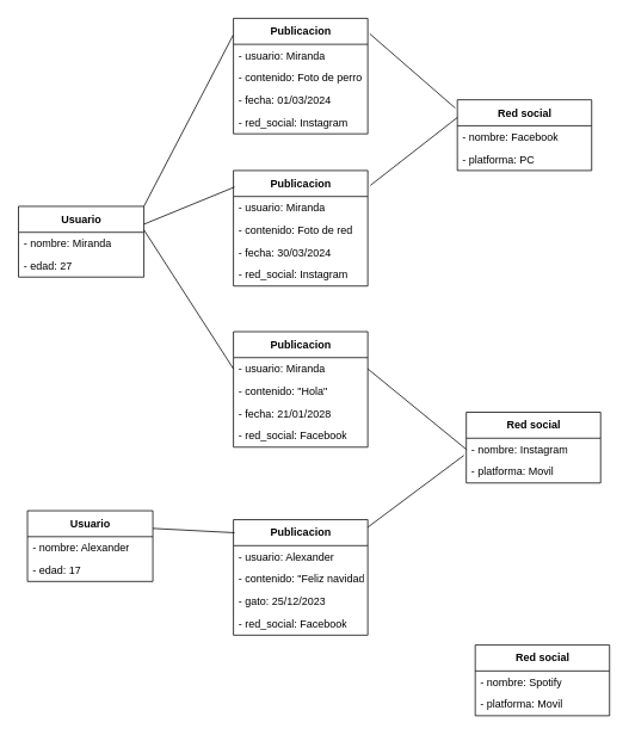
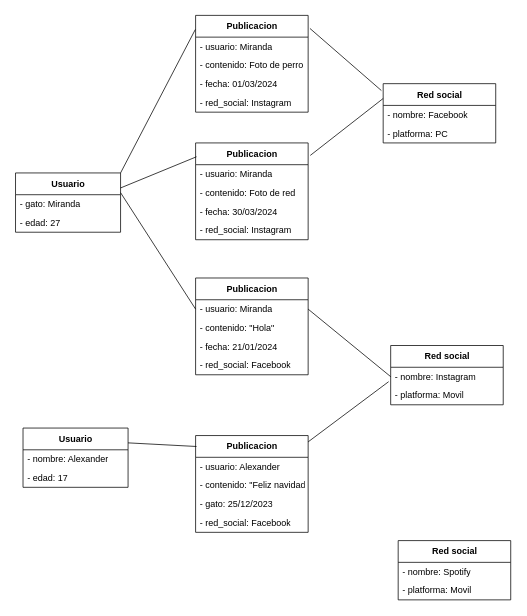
  <mxCell id="0" />
  <mxCell id="1" parent="0" />
  <mxCell id="2" value="Usuario" style="swimlane;fontStyle=1;align=center;verticalAlign=middle;childLayout=stackLayout;horizontal=1;startSize=29;horizontalStack=0;resizeParent=1;resizeParentMax=0;resizeLast=0;collapsible=0;marginBottom=0;html=1;fillColor=#FFFFFF;fontColor=#000000;strokeColor=#000000;" parent="1" vertex="1"><mxGeometry x="20" y="230" width="140" height="79" as="geometry" /></mxCell>
- <mxCell id="3" value="- nombre: Miranda" style="text;html=1;strokeColor=none;fillColor=none;align=left;verticalAlign=middle;spacingLeft=4;spacingRight=4;overflow=hidden;rotatable=0;points=[[0,0.5],[1,0.5]];portConstraint=eastwest;fontColor=#000000;" parent="2" vertex="1"><mxGeometry y="29" width="140" height="25" as="geometry" /></mxCell>
+ <mxCell id="3" value="- gato: Miranda" style="text;html=1;strokeColor=none;fillColor=none;align=left;verticalAlign=middle;spacingLeft=4;spacingRight=4;overflow=hidden;rotatable=0;points=[[0,0.5],[1,0.5]];portConstraint=eastwest;fontColor=#000000;" parent="2" vertex="1"><mxGeometry y="29" width="140" height="25" as="geometry" /></mxCell>
  <mxCell id="4" value="- edad: 27" style="text;html=1;strokeColor=none;fillColor=none;align=left;verticalAlign=middle;spacingLeft=4;spacingRight=4;overflow=hidden;rotatable=0;points=[[0,0.5],[1,0.5]];portConstraint=eastwest;fontColor=#000000;" parent="2" vertex="1"><mxGeometry y="54" width="140" height="25" as="geometry" /></mxCell>
  <mxCell id="5" value="Usuario" style="swimlane;fontStyle=1;align=center;verticalAlign=middle;childLayout=stackLayout;horizontal=1;startSize=29;horizontalStack=0;resizeParent=1;resizeParentMax=0;resizeLast=0;collapsible=0;marginBottom=0;html=1;fillColor=#FFFFFF;fontColor=#000000;strokeColor=#000000;" parent="1" vertex="1"><mxGeometry x="30" y="570" width="140" height="79" as="geometry" /></mxCell>
  <mxCell id="6" value="- nombre: Alexander" style="text;html=1;strokeColor=none;fillColor=none;align=left;verticalAlign=middle;spacingLeft=4;spacingRight=4;overflow=hidden;rotatable=0;points=[[0,0.5],[1,0.5]];portConstraint=eastwest;fontColor=#000000;" parent="5" vertex="1"><mxGeometry y="29" width="140" height="25" as="geometry" /></mxCell>
  <mxCell id="7" value="- edad: 17" style="text;html=1;strokeColor=none;fillColor=none;align=left;verticalAlign=middle;spacingLeft=4;spacingRight=4;overflow=hidden;rotatable=0;points=[[0,0.5],[1,0.5]];portConstraint=eastwest;fontColor=#000000;" parent="5" vertex="1"><mxGeometry y="54" width="140" height="25" as="geometry" /></mxCell>
  <mxCell id="8" value="Red social" style="swimlane;fontStyle=1;align=center;verticalAlign=middle;childLayout=stackLayout;horizontal=1;startSize=29;horizontalStack=0;resizeParent=1;resizeParentMax=0;resizeLast=0;collapsible=0;marginBottom=0;html=1;fillColor=#FFFFFF;fontColor=#000000;strokeColor=#000000;" parent="1" vertex="1"><mxGeometry x="520" y="460" width="150" height="79" as="geometry" /></mxCell>
  <mxCell id="9" value="- nombre: Instagram" style="text;html=1;strokeColor=none;fillColor=none;align=left;verticalAlign=middle;spacingLeft=4;spacingRight=4;overflow=hidden;rotatable=0;points=[[0,0.5],[1,0.5]];portConstraint=eastwest;fontColor=#000000;" parent="8" vertex="1"><mxGeometry y="29" width="150" height="25" as="geometry" /></mxCell>
  <mxCell id="10" value="- platforma: Movil" style="text;html=1;strokeColor=none;fillColor=none;align=left;verticalAlign=middle;spacingLeft=4;spacingRight=4;overflow=hidden;rotatable=0;points=[[0,0.5],[1,0.5]];portConstraint=eastwest;fontColor=#000000;" parent="8" vertex="1"><mxGeometry y="54" width="150" height="25" as="geometry" /></mxCell>
  <mxCell id="11" value="Publicacion" style="swimlane;fontStyle=1;align=center;verticalAlign=middle;childLayout=stackLayout;horizontal=1;startSize=29;horizontalStack=0;resizeParent=1;resizeParentMax=0;resizeLast=0;collapsible=0;marginBottom=0;html=1;fillColor=#FFFFFF;fontColor=#000000;strokeColor=#000000;" parent="1" vertex="1"><mxGeometry x="260" y="370" width="150" height="129" as="geometry" /></mxCell>
  <mxCell id="12" value="- usuario: Miranda" style="text;html=1;strokeColor=none;fillColor=none;align=left;verticalAlign=middle;spacingLeft=4;spacingRight=4;overflow=hidden;rotatable=0;points=[[0,0.5],[1,0.5]];portConstraint=eastwest;fontColor=#000000;" parent="11" vertex="1"><mxGeometry y="29" width="150" height="25" as="geometry" /></mxCell>
  <mxCell id="13" value="- contenido: &quot;Hola&quot;" style="text;html=1;strokeColor=none;fillColor=none;align=left;verticalAlign=middle;spacingLeft=4;spacingRight=4;overflow=hidden;rotatable=0;points=[[0,0.5],[1,0.5]];portConstraint=eastwest;fontColor=#000000;" parent="11" vertex="1"><mxGeometry y="54" width="150" height="25" as="geometry" /></mxCell>
- <mxCell id="14" value="- fecha: 21/01/2028" style="text;html=1;strokeColor=none;fillColor=none;align=left;verticalAlign=middle;spacingLeft=4;spacingRight=4;overflow=hidden;rotatable=0;points=[[0,0.5],[1,0.5]];portConstraint=eastwest;fontColor=#000000;" parent="11" vertex="1"><mxGeometry y="79" width="150" height="25" as="geometry" /></mxCell>
+ <mxCell id="14" value="- fecha: 21/01/2024" style="text;html=1;strokeColor=none;fillColor=none;align=left;verticalAlign=middle;spacingLeft=4;spacingRight=4;overflow=hidden;rotatable=0;points=[[0,0.5],[1,0.5]];portConstraint=eastwest;fontColor=#000000;" parent="11" vertex="1"><mxGeometry y="79" width="150" height="25" as="geometry" /></mxCell>
  <mxCell id="15" value="- red_social: Facebook" style="text;html=1;strokeColor=none;fillColor=none;align=left;verticalAlign=middle;spacingLeft=4;spacingRight=4;overflow=hidden;rotatable=0;points=[[0,0.5],[1,0.5]];portConstraint=eastwest;fontColor=#000000;" vertex="1" parent="11"><mxGeometry y="104" width="150" height="25" as="geometry" /></mxCell>
  <mxCell id="16" value="" style="endArrow=none;html=1;fontColor=#000000;strokeColor=#000000;entryX=1;entryY=-0.11;entryDx=0;entryDy=0;exitX=0;exitY=0.5;exitDx=0;exitDy=0;entryPerimeter=0;" parent="1" source="12" target="3" edge="1"><mxGeometry width="50" height="50" relative="1" as="geometry"><mxPoint x="350" y="540" as="sourcePoint" /><mxPoint x="400" y="490" as="targetPoint" /></mxGeometry></mxCell>
  <mxCell id="17" value="" style="endArrow=none;html=1;fontColor=#000000;strokeColor=#000000;entryX=0;entryY=0.5;entryDx=0;entryDy=0;exitX=1;exitY=0.5;exitDx=0;exitDy=0;" parent="1" source="12" target="9" edge="1"><mxGeometry width="50" height="50" relative="1" as="geometry"><mxPoint x="270" y="81.5" as="sourcePoint" /><mxPoint x="190" y="81.5" as="targetPoint" /></mxGeometry></mxCell>
  <mxCell id="18" value="Red social" style="swimlane;fontStyle=1;align=center;verticalAlign=middle;childLayout=stackLayout;horizontal=1;startSize=29;horizontalStack=0;resizeParent=1;resizeParentMax=0;resizeLast=0;collapsible=0;marginBottom=0;html=1;fillColor=#FFFFFF;fontColor=#000000;strokeColor=#000000;" vertex="1" parent="1"><mxGeometry x="510" y="111" width="150" height="79" as="geometry" /></mxCell>
  <mxCell id="19" value="- nombre: Facebook" style="text;html=1;strokeColor=none;fillColor=none;align=left;verticalAlign=middle;spacingLeft=4;spacingRight=4;overflow=hidden;rotatable=0;points=[[0,0.5],[1,0.5]];portConstraint=eastwest;fontColor=#000000;" vertex="1" parent="18"><mxGeometry y="29" width="150" height="25" as="geometry" /></mxCell>
  <mxCell id="20" value="- platforma: PC" style="text;html=1;strokeColor=none;fillColor=none;align=left;verticalAlign=middle;spacingLeft=4;spacingRight=4;overflow=hidden;rotatable=0;points=[[0,0.5],[1,0.5]];portConstraint=eastwest;fontColor=#000000;" vertex="1" parent="18"><mxGeometry y="54" width="150" height="25" as="geometry" /></mxCell>
  <mxCell id="21" value="Red social" style="swimlane;fontStyle=1;align=center;verticalAlign=middle;childLayout=stackLayout;horizontal=1;startSize=29;horizontalStack=0;resizeParent=1;resizeParentMax=0;resizeLast=0;collapsible=0;marginBottom=0;html=1;fillColor=#FFFFFF;fontColor=#000000;strokeColor=#000000;" vertex="1" parent="1"><mxGeometry x="530" y="720" width="150" height="79" as="geometry" /></mxCell>
  <mxCell id="22" value="- nombre: Spotify" style="text;html=1;strokeColor=none;fillColor=none;align=left;verticalAlign=middle;spacingLeft=4;spacingRight=4;overflow=hidden;rotatable=0;points=[[0,0.5],[1,0.5]];portConstraint=eastwest;fontColor=#000000;" vertex="1" parent="21"><mxGeometry y="29" width="150" height="25" as="geometry" /></mxCell>
  <mxCell id="23" value="- platforma: Movil" style="text;html=1;strokeColor=none;fillColor=none;align=left;verticalAlign=middle;spacingLeft=4;spacingRight=4;overflow=hidden;rotatable=0;points=[[0,0.5],[1,0.5]];portConstraint=eastwest;fontColor=#000000;" vertex="1" parent="21"><mxGeometry y="54" width="150" height="25" as="geometry" /></mxCell>
  <mxCell id="24" value="Publicacion" style="swimlane;fontStyle=1;align=center;verticalAlign=middle;childLayout=stackLayout;horizontal=1;startSize=29;horizontalStack=0;resizeParent=1;resizeParentMax=0;resizeLast=0;collapsible=0;marginBottom=0;html=1;fillColor=#FFFFFF;fontColor=#000000;strokeColor=#000000;" vertex="1" parent="1"><mxGeometry x="260" y="190" width="150" height="129" as="geometry" /></mxCell>
  <mxCell id="25" value="- usuario: Miranda" style="text;html=1;strokeColor=none;fillColor=none;align=left;verticalAlign=middle;spacingLeft=4;spacingRight=4;overflow=hidden;rotatable=0;points=[[0,0.5],[1,0.5]];portConstraint=eastwest;fontColor=#000000;" vertex="1" parent="24"><mxGeometry y="29" width="150" height="25" as="geometry" /></mxCell>
  <mxCell id="26" value="- contenido: Foto de red" style="text;html=1;strokeColor=none;fillColor=none;align=left;verticalAlign=middle;spacingLeft=4;spacingRight=4;overflow=hidden;rotatable=0;points=[[0,0.5],[1,0.5]];portConstraint=eastwest;fontColor=#000000;" vertex="1" parent="24"><mxGeometry y="54" width="150" height="25" as="geometry" /></mxCell>
  <mxCell id="27" value="- fecha: 30/03/2024" style="text;html=1;strokeColor=none;fillColor=none;align=left;verticalAlign=middle;spacingLeft=4;spacingRight=4;overflow=hidden;rotatable=0;points=[[0,0.5],[1,0.5]];portConstraint=eastwest;fontColor=#000000;" vertex="1" parent="24"><mxGeometry y="79" width="150" height="25" as="geometry" /></mxCell>
  <mxCell id="28" value="- red_social: Instagram" style="text;html=1;strokeColor=none;fillColor=none;align=left;verticalAlign=middle;spacingLeft=4;spacingRight=4;overflow=hidden;rotatable=0;points=[[0,0.5],[1,0.5]];portConstraint=eastwest;fontColor=#000000;" vertex="1" parent="24"><mxGeometry y="104" width="150" height="25" as="geometry" /></mxCell>
  <mxCell id="29" value="Publicacion" style="swimlane;fontStyle=1;align=center;verticalAlign=middle;childLayout=stackLayout;horizontal=1;startSize=29;horizontalStack=0;resizeParent=1;resizeParentMax=0;resizeLast=0;collapsible=0;marginBottom=0;html=1;fillColor=#FFFFFF;fontColor=#000000;strokeColor=#000000;" vertex="1" parent="1"><mxGeometry x="260" y="580" width="150" height="129" as="geometry" /></mxCell>
  <mxCell id="30" value="- usuario: Alexander" style="text;html=1;strokeColor=none;fillColor=none;align=left;verticalAlign=middle;spacingLeft=4;spacingRight=4;overflow=hidden;rotatable=0;points=[[0,0.5],[1,0.5]];portConstraint=eastwest;fontColor=#000000;" vertex="1" parent="29"><mxGeometry y="29" width="150" height="25" as="geometry" /></mxCell>
  <mxCell id="31" value="- contenido: &quot;Feliz navidad&quot;" style="text;html=1;strokeColor=none;fillColor=none;align=left;verticalAlign=middle;spacingLeft=4;spacingRight=4;overflow=hidden;rotatable=0;points=[[0,0.5],[1,0.5]];portConstraint=eastwest;fontColor=#000000;" vertex="1" parent="29"><mxGeometry y="54" width="150" height="25" as="geometry" /></mxCell>
  <mxCell id="32" value="- gato: 25/12/2023" style="text;html=1;strokeColor=none;fillColor=none;align=left;verticalAlign=middle;spacingLeft=4;spacingRight=4;overflow=hidden;rotatable=0;points=[[0,0.5],[1,0.5]];portConstraint=eastwest;fontColor=#000000;" vertex="1" parent="29"><mxGeometry y="79" width="150" height="25" as="geometry" /></mxCell>
  <mxCell id="33" value="- red_social: Facebook" style="text;html=1;strokeColor=none;fillColor=none;align=left;verticalAlign=middle;spacingLeft=4;spacingRight=4;overflow=hidden;rotatable=0;points=[[0,0.5],[1,0.5]];portConstraint=eastwest;fontColor=#000000;" vertex="1" parent="29"><mxGeometry y="104" width="150" height="25" as="geometry" /></mxCell>
  <mxCell id="34" value="Publicacion" style="swimlane;fontStyle=1;align=center;verticalAlign=middle;childLayout=stackLayout;horizontal=1;startSize=29;horizontalStack=0;resizeParent=1;resizeParentMax=0;resizeLast=0;collapsible=0;marginBottom=0;html=1;fillColor=#FFFFFF;fontColor=#000000;strokeColor=#000000;" vertex="1" parent="1"><mxGeometry x="260" y="20" width="150" height="129" as="geometry" /></mxCell>
  <mxCell id="35" value="- usuario: Miranda" style="text;html=1;strokeColor=none;fillColor=none;align=left;verticalAlign=middle;spacingLeft=4;spacingRight=4;overflow=hidden;rotatable=0;points=[[0,0.5],[1,0.5]];portConstraint=eastwest;fontColor=#000000;" vertex="1" parent="34"><mxGeometry y="29" width="150" height="25" as="geometry" /></mxCell>
  <mxCell id="36" value="- contenido: Foto de perro" style="text;html=1;strokeColor=none;fillColor=none;align=left;verticalAlign=middle;spacingLeft=4;spacingRight=4;overflow=hidden;rotatable=0;points=[[0,0.5],[1,0.5]];portConstraint=eastwest;fontColor=#000000;" vertex="1" parent="34"><mxGeometry y="54" width="150" height="25" as="geometry" /></mxCell>
  <mxCell id="37" value="- fecha: 01/03/2024" style="text;html=1;strokeColor=none;fillColor=none;align=left;verticalAlign=middle;spacingLeft=4;spacingRight=4;overflow=hidden;rotatable=0;points=[[0,0.5],[1,0.5]];portConstraint=eastwest;fontColor=#000000;" vertex="1" parent="34"><mxGeometry y="79" width="150" height="25" as="geometry" /></mxCell>
  <mxCell id="38" value="- red_social: Instagram" style="text;html=1;strokeColor=none;fillColor=none;align=left;verticalAlign=middle;spacingLeft=4;spacingRight=4;overflow=hidden;rotatable=0;points=[[0,0.5],[1,0.5]];portConstraint=eastwest;fontColor=#000000;" vertex="1" parent="34"><mxGeometry y="104" width="150" height="25" as="geometry" /></mxCell>
  <mxCell id="39" value="" style="endArrow=none;html=1;fontColor=#000000;strokeColor=#000000;exitX=0.008;exitY=0.143;exitDx=0;exitDy=0;exitPerimeter=0;" edge="1" parent="1" source="24"><mxGeometry width="50" height="50" relative="1" as="geometry"><mxPoint x="270" y="421.5" as="sourcePoint" /><mxPoint x="160" y="250" as="targetPoint" /></mxGeometry></mxCell>
  <mxCell id="40" value="" style="endArrow=none;html=1;fontColor=#000000;strokeColor=#000000;entryX=1;entryY=0;entryDx=0;entryDy=0;exitX=-0.002;exitY=0.145;exitDx=0;exitDy=0;exitPerimeter=0;" edge="1" parent="1" source="34" target="2"><mxGeometry width="50" height="50" relative="1" as="geometry"><mxPoint x="265.65" y="218.705" as="sourcePoint" /><mxPoint x="172.38" y="251.297" as="targetPoint" /></mxGeometry></mxCell>
  <mxCell id="41" value="" style="endArrow=none;html=1;fontColor=#000000;strokeColor=#000000;entryX=1.019;entryY=0.129;entryDx=0;entryDy=0;exitX=0;exitY=0.25;exitDx=0;exitDy=0;entryPerimeter=0;" edge="1" parent="1" source="18" target="24"><mxGeometry width="50" height="50" relative="1" as="geometry"><mxPoint x="420" y="421.5" as="sourcePoint" /><mxPoint x="530" y="511.5" as="targetPoint" /></mxGeometry></mxCell>
  <mxCell id="42" value="" style="endArrow=none;html=1;fontColor=#000000;strokeColor=#000000;entryX=1.016;entryY=0.135;entryDx=0;entryDy=0;exitX=-0.016;exitY=0.116;exitDx=0;exitDy=0;entryPerimeter=0;exitPerimeter=0;" edge="1" parent="1" source="18" target="34"><mxGeometry width="50" height="50" relative="1" as="geometry"><mxPoint x="520" y="140.75" as="sourcePoint" /><mxPoint x="422.85" y="216.641" as="targetPoint" /></mxGeometry></mxCell>
  <mxCell id="43" value="" style="endArrow=none;html=1;fontColor=#000000;strokeColor=#000000;entryX=-0.018;entryY=0.768;entryDx=0;entryDy=0;entryPerimeter=0;" edge="1" parent="1" source="29" target="9"><mxGeometry width="50" height="50" relative="1" as="geometry"><mxPoint x="420" y="421.5" as="sourcePoint" /><mxPoint x="530" y="511.5" as="targetPoint" /></mxGeometry></mxCell>
  <mxCell id="44" value="" style="endArrow=none;html=1;fontColor=#000000;strokeColor=#000000;entryX=0.008;entryY=0.113;entryDx=0;entryDy=0;entryPerimeter=0;exitX=1;exitY=0.25;exitDx=0;exitDy=0;" edge="1" parent="1" source="5" target="29"><mxGeometry width="50" height="50" relative="1" as="geometry"><mxPoint x="420" y="598.425" as="sourcePoint" /><mxPoint x="527.3" y="518.2" as="targetPoint" /></mxGeometry></mxCell>
